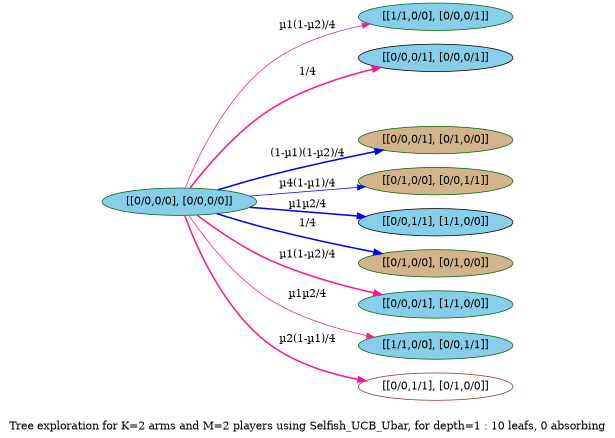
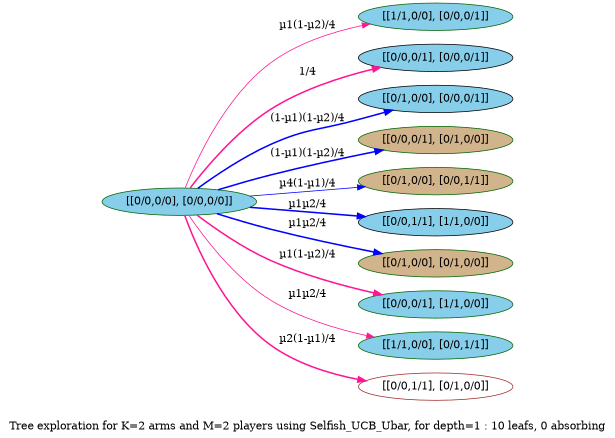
  digraph {
    label="Tree exploration for K=2 arms and M=2 players using Selfish_UCB_Ubar, for depth=1 : 10 leafs, 0 absorbing"
    rankdir=LR
    node [color=darkgreen fillcolor=skyblue style=filled]
    edge [color=deeppink style=bold]
    n1 [label="[[0/0,0/0], [0/0,0/0]]"]
    n2 [label="[[1/1,0/0], [0/0,0/1]]"]
    n3 [color=black label="[[0/0,0/1], [0/0,0/1]]"]
+   n4 [color=black label="[[0/1,0/0], [0/0,0/1]]"]
    n5 [fillcolor=tan label="[[0/0,0/1], [0/1,0/0]]"]
    n6 [fillcolor=tan label="[[0/1,0/0], [0/0,1/1]]"]
    n7 [color=black label="[[0/0,1/1], [1/1,0/0]]"]
    n8 [fillcolor=tan label="[[0/1,0/0], [0/1,0/0]]"]
    n9 [label="[[0/0,0/1], [1/1,0/0]]"]
    n10 [label="[[1/1,0/0], [0/0,1/1]]"]
    n11 [color=brown fillcolor=white label="[[0/0,1/1], [0/1,0/0]]"]
    n1 -> n2 [label="µ1(1-µ2)/4" style=solid]
    n1 -> n3 [label="1/4"]
+   n1 -> n4 [color=blue label="(1-µ1)(1-µ2)/4"]
    n1 -> n5 [color=blue label="(1-µ1)(1-µ2)/4"]
    n1 -> n6 [color=blue label="µ4(1-µ1)/4" style=solid]
    n1 -> n7 [color=blue label="µ1µ2/4"]
-   n1 -> n8 [color=blue label="1/4"]
+   n1 -> n8 [color=blue label="µ1µ2/4"]
    n1 -> n9 [label="µ1(1-µ2)/4"]
    n1 -> n10 [label="µ1µ2/4" style=solid]
    n1 -> n11 [label="µ2(1-µ1)/4"]
  }
